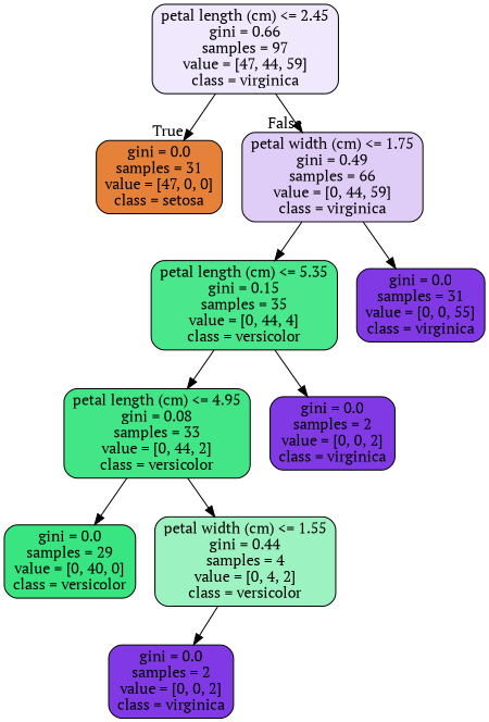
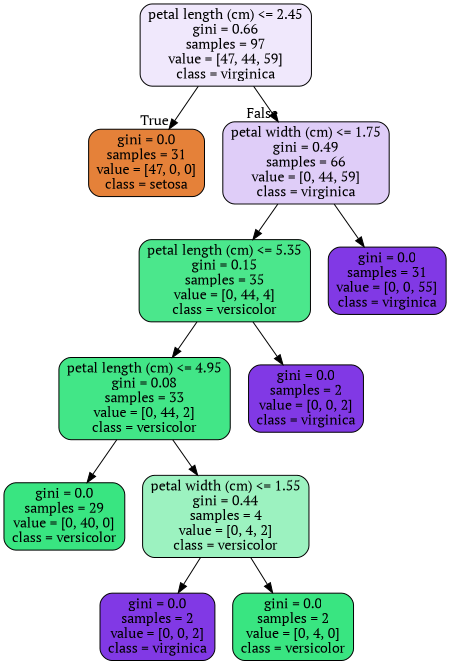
  digraph {
    fontname="PT Serif"
    node [color=black fillcolor="#8139e5" fontname="PT Serif" shape=box style="filled, rounded"]
    edge [fontname="PT Serif"]
    n1 [fillcolor="#f0e8fc" label="petal length (cm) <= 2.45\ngini = 0.66\nsamples = 97\nvalue = [47, 44, 59]\nclass = virginica"]
    n2 [fillcolor="#e58139" label="gini = 0.0\nsamples = 31\nvalue = [47, 0, 0]\nclass = setosa"]
    n3 [fillcolor="#dfcdf8" label="petal width (cm) <= 1.75\ngini = 0.49\nsamples = 66\nvalue = [0, 44, 59]\nclass = virginica"]
    n4 [fillcolor="#4be78c" label="petal length (cm) <= 5.35\ngini = 0.15\nsamples = 35\nvalue = [0, 44, 4]\nclass = versicolor"]
    n5 [label="gini = 0.0\nsamples = 31\nvalue = [0, 0, 55]\nclass = virginica"]
    n6 [fillcolor="#42e687" label="petal length (cm) <= 4.95\ngini = 0.08\nsamples = 33\nvalue = [0, 44, 2]\nclass = versicolor"]
    n7 [label="gini = 0.0\nsamples = 2\nvalue = [0, 0, 2]\nclass = virginica"]
    n8 [fillcolor="#39e581" label="gini = 0.0\nsamples = 29\nvalue = [0, 40, 0]\nclass = versicolor"]
    n9 [fillcolor="#9cf2c0" label="petal width (cm) <= 1.55\ngini = 0.44\nsamples = 4\nvalue = [0, 4, 2]\nclass = versicolor"]
    n10 [label="gini = 0.0\nsamples = 2\nvalue = [0, 0, 2]\nclass = virginica"]
+   n11 [fillcolor="#39e581" label="gini = 0.0\nsamples = 2\nvalue = [0, 4, 0]\nclass = versicolor"]
    n1 -> n2 [headlabel=True labelangle=45 labeldistance=2.5]
    n1 -> n3 [headlabel=False labelangle=-45 labeldistance=2.5]
    n3 -> n4
    n3 -> n5
    n4 -> n6
    n4 -> n7
    n6 -> n8
    n6 -> n9
    n9 -> n10
+   n9 -> n11
  }
